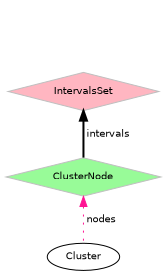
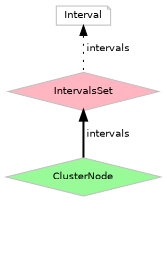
  digraph {
    node [color=grey75 fillcolor=white fontname=Helvetica fontsize=10 shape=diamond style=filled]
    edge [color=black dir=back fontname=Helvetica fontsize=10 labelfontname=Helvetica labelfontsize=10 style=dotted]
-   n1 [color=black fontcolor=black height=0.2 label=Cluster shape=ellipse width=0.4]
    n2 [fillcolor=palegreen height=0.2 label=ClusterNode width=0.4]
    n3 [fillcolor=lightpink height=0.2 label=IntervalsSet width=0.4]
-   n2 -> n1 [color=deeppink label=" nodes"]
+   n4 [height=0.2 label=Interval shape=note width=0.4]
    n3 -> n2 [label=" intervals" style=bold]
+   n4 -> n3 [label=" intervals"]
  }
